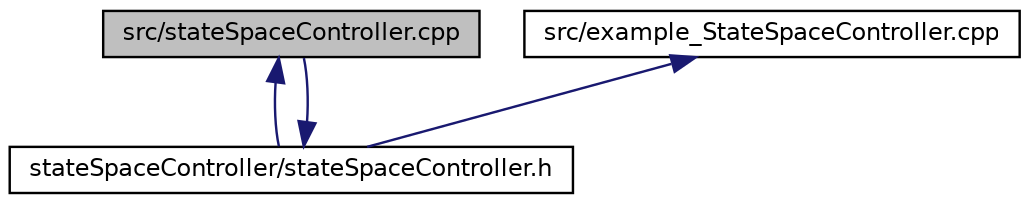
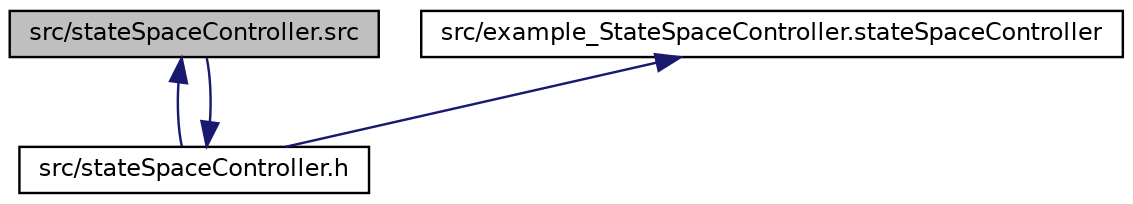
  digraph {
    node [color=black fillcolor=white fontname=Helvetica fontsize=10 shape=record style=filled]
    edge [color=midnightblue dir=back fontname=Helvetica fontsize=10 labelfontname=Helvetica labelfontsize=10 style=solid]
-   n1 [fillcolor=grey75 fontcolor=black height=0.2 label="src/stateSpaceController.cpp" width=0.4]
-   n2 [height=0.2 label="stateSpaceController/stateSpaceController.h" width=0.4]
-   n3 [height=0.2 label="src/example_StateSpaceController.cpp" width=0.4]
+   n1 [fillcolor=grey75 fontcolor=black height=0.2 label="src/stateSpaceController.src" width=0.4]
+   n2 [height=0.2 label="src/stateSpaceController.h" width=0.4]
+   n3 [height=0.2 label="src/example_StateSpaceController.stateSpaceController" width=0.4]
    n1 -> n2
    n2 -> n1
    n3 -> n2
  }
